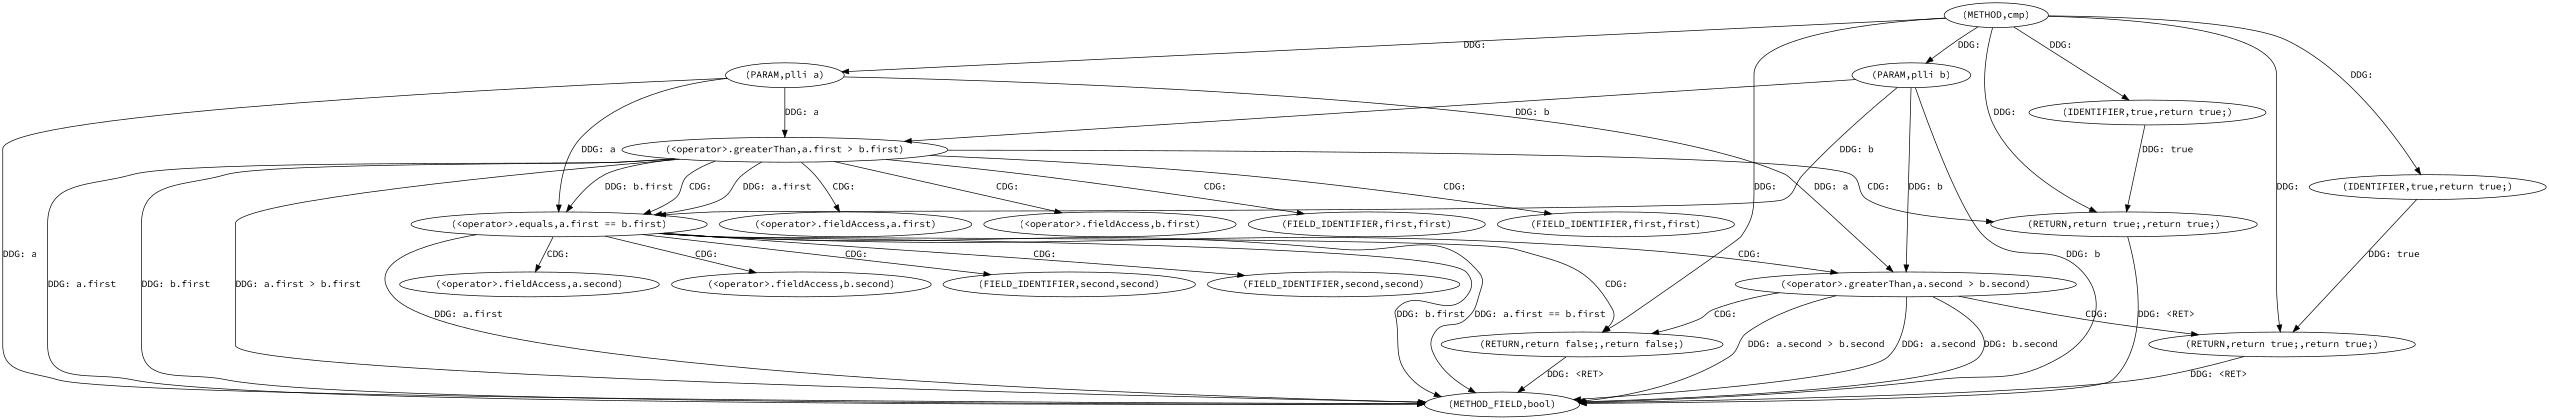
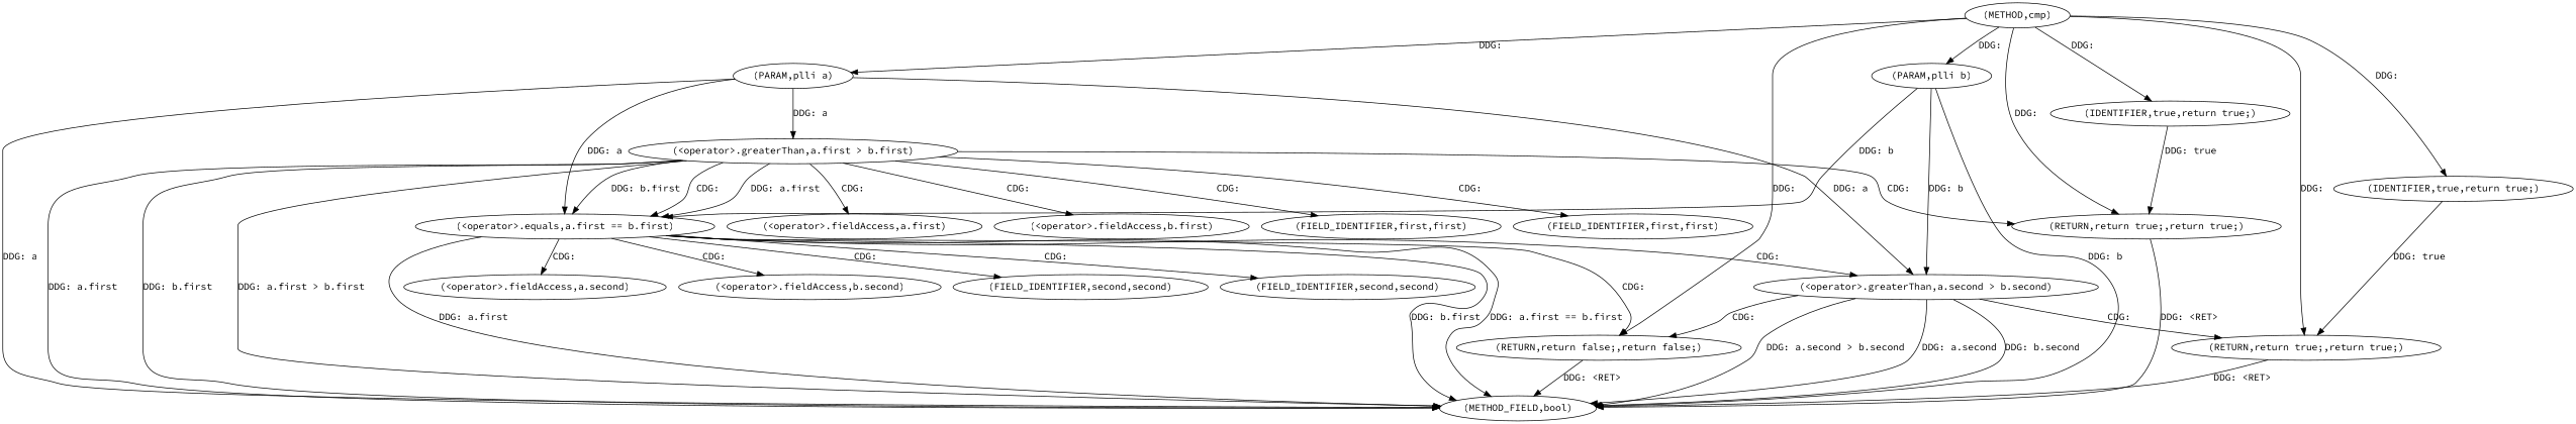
  digraph {
    fontname="Source Code Pro"
    node [fontname="Source Code Pro"]
    edge [fontname="Source Code Pro"]
    n1 [label="(METHOD,cmp)"]
    n2 [label="(PARAM,plli a)"]
    n3 [label="(PARAM,plli b)"]
    n4 [label="(RETURN,return false;,return false;)"]
    n5 [label="(RETURN,return true;,return true;)"]
    n6 [label="(IDENTIFIER,true,return true;)"]
    n7 [label="(RETURN,return true;,return true;)"]
    n8 [label="(IDENTIFIER,true,return true;)"]
    n9 [label="(METHOD_FIELD,bool)"]
    n10 [label="(<operator>.greaterThan,a.first > b.first)"]
    n11 [label="(<operator>.equals,a.first == b.first)"]
    n12 [label="(<operator>.greaterThan,a.second > b.second)"]
    n13 [label="(<operator>.fieldAccess,a.first)"]
    n14 [label="(<operator>.fieldAccess,b.first)"]
    n15 [label="(FIELD_IDENTIFIER,first,first)"]
    n16 [label="(FIELD_IDENTIFIER,first,first)"]
    n17 [label="(<operator>.fieldAccess,a.second)"]
    n18 [label="(<operator>.fieldAccess,b.second)"]
    n19 [label="(FIELD_IDENTIFIER,second,second)"]
    n20 [label="(FIELD_IDENTIFIER,second,second)"]
    n1 -> n2 [label="DDG: "]
    n1 -> n3 [label="DDG: "]
    n1 -> n4 [label="DDG: "]
    n1 -> n5 [label="DDG: "]
    n1 -> n6 [label="DDG: "]
    n1 -> n7 [label="DDG: "]
    n1 -> n8 [label="DDG: "]
    n2 -> n9 [label="DDG: a"]
    n2 -> n10 [label="DDG: a"]
    n2 -> n11 [label="DDG: a"]
    n2 -> n12 [label="DDG: a"]
    n3 -> n9 [label="DDG: b"]
-   n3 -> n10 [label="DDG: b"]
    n3 -> n11 [label="DDG: b"]
    n3 -> n12 [label="DDG: b"]
    n4 -> n9 [label="DDG: <RET>"]
    n5 -> n9 [label="DDG: <RET>"]
    n6 -> n5 [label="DDG: true"]
    n7 -> n9 [label="DDG: <RET>"]
    n8 -> n7 [label="DDG: true"]
    n10 -> n5 [label="CDG: "]
    n10 -> n9 [label="DDG: a.first"]
    n10 -> n9 [label="DDG: b.first"]
    n10 -> n9 [label="DDG: a.first > b.first"]
    n10 -> n11 [label="DDG: a.first"]
    n10 -> n11 [label="DDG: b.first"]
    n10 -> n11 [label="CDG: "]
    n10 -> n13 [label="CDG: "]
    n10 -> n14 [label="CDG: "]
    n10 -> n15 [label="CDG: "]
    n10 -> n16 [label="CDG: "]
    n11 -> n4 [label="CDG: "]
    n11 -> n9 [label="DDG: a.first"]
    n11 -> n9 [label="DDG: b.first"]
    n11 -> n9 [label="DDG: a.first == b.first"]
    n11 -> n12 [label="CDG: "]
    n11 -> n17 [label="CDG: "]
    n11 -> n18 [label="CDG: "]
    n11 -> n19 [label="CDG: "]
    n11 -> n20 [label="CDG: "]
    n12 -> n4 [label="CDG: "]
    n12 -> n7 [label="CDG: "]
    n12 -> n9 [label="DDG: a.second"]
    n12 -> n9 [label="DDG: b.second"]
    n12 -> n9 [label="DDG: a.second > b.second"]
  }
